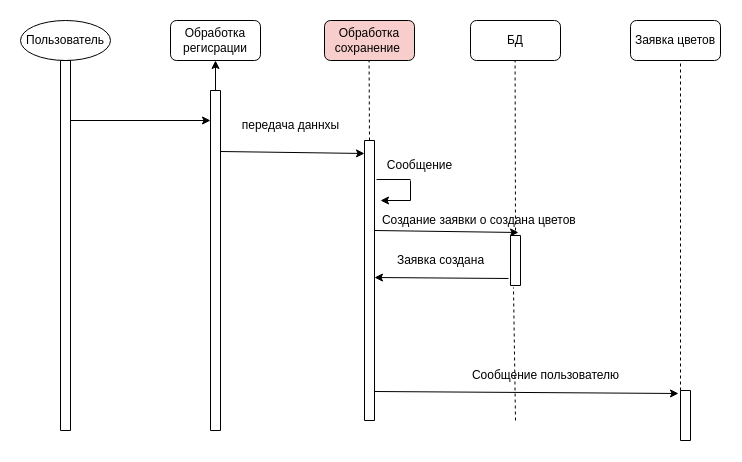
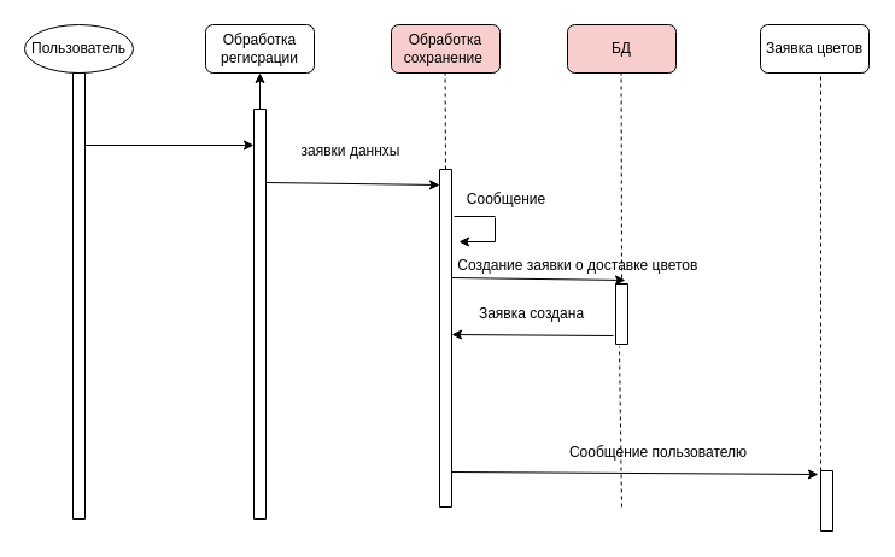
  <mxCell id="0" />
  <mxCell id="1" parent="0" />
  <mxCell id="2" value="Пользователь" style="ellipse;whiteSpace=wrap;html=1;" vertex="1" parent="1"><mxGeometry x="20" y="20" width="90" height="40" as="geometry" /></mxCell>
  <mxCell id="3" value="" style="verticalLabelPosition=bottom;verticalAlign=top;html=1;shape=mxgraph.basic.rect;fillColor2=none;strokeWidth=1;size=20;indent=5;" vertex="1" parent="1"><mxGeometry x="60" y="60" width="10" height="370" as="geometry" /></mxCell>
  <mxCell id="4" value="" style="endArrow=classic;html=1;rounded=0;" edge="1" parent="1"><mxGeometry width="50" height="50" relative="1" as="geometry"><mxPoint x="70" y="120" as="sourcePoint" /><mxPoint x="210" y="120" as="targetPoint" /></mxGeometry></mxCell>
  <mxCell id="5" value="Обработка регисрации" style="rounded=1;whiteSpace=wrap;html=1;" vertex="1" parent="1"><mxGeometry x="170" y="20" width="90" height="40" as="geometry" /></mxCell>
  <mxCell id="6" value="" style="edgeStyle=orthogonalEdgeStyle;rounded=0;orthogonalLoop=1;jettySize=auto;html=1;" edge="1" parent="1"><mxGeometry relative="1" as="geometry"><mxPoint x="215" y="90" as="sourcePoint" /><mxPoint x="215" y="60" as="targetPoint" /></mxGeometry></mxCell>
  <mxCell id="7" value="" style="verticalLabelPosition=bottom;verticalAlign=top;html=1;shape=mxgraph.basic.rect;fillColor2=none;strokeWidth=1;size=20;indent=5;" vertex="1" parent="1"><mxGeometry x="210" y="90" width="10" height="340" as="geometry" /></mxCell>
- <mxCell id="8" value="передача даннхы" style="text;html=1;align=center;verticalAlign=middle;resizable=0;points=[];autosize=1;strokeColor=none;fillColor=none;" vertex="1" parent="1"><mxGeometry x="230" y="110" width="120" height="30" as="geometry" /></mxCell>
+ <mxCell id="8" value="заявки даннхы" style="text;html=1;align=center;verticalAlign=middle;resizable=0;points=[];autosize=1;strokeColor=none;fillColor=none;" vertex="1" parent="1"><mxGeometry x="230" y="110" width="120" height="30" as="geometry" /></mxCell>
  <mxCell id="9" value="" style="endArrow=classic;html=1;rounded=0;entryX=0;entryY=0.046;entryDx=0;entryDy=0;entryPerimeter=0;" edge="1" parent="1"><mxGeometry width="50" height="50" relative="1" as="geometry"><mxPoint x="220" y="151" as="sourcePoint" /><mxPoint x="364" y="153" as="targetPoint" /></mxGeometry></mxCell>
  <mxCell id="10" value="Обработка сохранение&amp;nbsp;" style="rounded=1;whiteSpace=wrap;html=1;fillColor=#f8cecc;" vertex="1" parent="1"><mxGeometry x="324" y="20" width="90" height="40" as="geometry" /></mxCell>
  <mxCell id="11" value="" style="endArrow=none;dashed=1;html=1;rounded=0;" edge="1" parent="1"><mxGeometry width="50" height="50" relative="1" as="geometry"><mxPoint x="369" y="140" as="sourcePoint" /><mxPoint x="368.58" y="60" as="targetPoint" /></mxGeometry></mxCell>
  <mxCell id="12" value="" style="verticalLabelPosition=bottom;verticalAlign=top;html=1;shape=mxgraph.basic.rect;fillColor2=none;strokeWidth=1;size=20;indent=5;" vertex="1" parent="1"><mxGeometry x="364" y="140" width="10" height="280" as="geometry" /></mxCell>
  <mxCell id="13" value="Сообщение" style="text;html=1;align=center;verticalAlign=middle;resizable=0;points=[];autosize=1;strokeColor=none;fillColor=none;" vertex="1" parent="1"><mxGeometry x="374" y="150" width="90" height="30" as="geometry" /></mxCell>
  <mxCell id="14" value="" style="endArrow=none;html=1;rounded=0;entryX=1.2;entryY=0.139;entryDx=0;entryDy=0;entryPerimeter=0;" edge="1" parent="1"><mxGeometry width="50" height="50" relative="1" as="geometry"><mxPoint x="410" y="179" as="sourcePoint" /><mxPoint x="376" y="179" as="targetPoint" /></mxGeometry></mxCell>
  <mxCell id="15" value="" style="endArrow=none;html=1;rounded=0;" edge="1" parent="1"><mxGeometry width="50" height="50" relative="1" as="geometry"><mxPoint x="410" y="200" as="sourcePoint" /><mxPoint x="410" y="180" as="targetPoint" /></mxGeometry></mxCell>
  <mxCell id="16" value="" style="endArrow=classic;html=1;rounded=0;" edge="1" parent="1"><mxGeometry width="50" height="50" relative="1" as="geometry"><mxPoint x="410" y="200" as="sourcePoint" /><mxPoint x="380" y="200" as="targetPoint" /></mxGeometry></mxCell>
  <mxCell id="17" value="" style="endArrow=classic;html=1;rounded=0;entryX=0;entryY=0.046;entryDx=0;entryDy=0;entryPerimeter=0;" edge="1" parent="1"><mxGeometry width="50" height="50" relative="1" as="geometry"><mxPoint x="374" y="230" as="sourcePoint" /><mxPoint x="518" y="232" as="targetPoint" /></mxGeometry></mxCell>
  <mxCell id="18" value="Заявка создана" style="text;html=1;align=center;verticalAlign=middle;resizable=0;points=[];autosize=1;strokeColor=none;fillColor=none;" vertex="1" parent="1"><mxGeometry x="385" y="245" width="110" height="30" as="geometry" /></mxCell>
  <mxCell id="19" value="" style="endArrow=classic;html=1;rounded=0;entryX=1.019;entryY=0.489;entryDx=0;entryDy=0;entryPerimeter=0;exitX=-0.161;exitY=0.87;exitDx=0;exitDy=0;exitPerimeter=0;" edge="1" parent="1"><mxGeometry width="50" height="50" relative="1" as="geometry"><mxPoint x="508" y="278" as="sourcePoint" /><mxPoint x="374" y="277" as="targetPoint" /></mxGeometry></mxCell>
  <mxCell id="20" value="" style="verticalLabelPosition=bottom;verticalAlign=top;html=1;shape=mxgraph.basic.rect;fillColor2=none;strokeWidth=1;size=20;indent=5;" vertex="1" parent="1"><mxGeometry x="510" y="235" width="10" height="50" as="geometry" /></mxCell>
  <mxCell id="21" value="" style="endArrow=none;dashed=1;html=1;rounded=0;" edge="1" parent="1"><mxGeometry width="50" height="50" relative="1" as="geometry"><mxPoint x="515" y="230" as="sourcePoint" /><mxPoint x="514.58" y="60" as="targetPoint" /></mxGeometry></mxCell>
- <mxCell id="22" value="БД" style="rounded=1;whiteSpace=wrap;html=1;" vertex="1" parent="1"><mxGeometry x="470" y="20" width="90" height="40" as="geometry" /></mxCell>
+ <mxCell id="22" value="БД" style="rounded=1;whiteSpace=wrap;html=1;fillColor=#f8cecc;" vertex="1" parent="1"><mxGeometry x="470" y="20" width="90" height="40" as="geometry" /></mxCell>
  <mxCell id="23" value="" style="endArrow=none;dashed=1;html=1;rounded=0;entryX=0.336;entryY=1.042;entryDx=0;entryDy=0;entryPerimeter=0;" edge="1" parent="1"><mxGeometry width="50" height="50" relative="1" as="geometry"><mxPoint x="515" y="420" as="sourcePoint" /><mxPoint x="513" y="287" as="targetPoint" /></mxGeometry></mxCell>
  <mxCell id="24" value="Сообщение пользователю" style="text;html=1;align=center;verticalAlign=middle;resizable=0;points=[];autosize=1;strokeColor=none;fillColor=none;" vertex="1" parent="1"><mxGeometry x="460" y="360" width="170" height="30" as="geometry" /></mxCell>
  <mxCell id="25" value="" style="endArrow=classic;html=1;rounded=0;entryX=-0.155;entryY=0.065;entryDx=0;entryDy=0;entryPerimeter=0;exitX=1.045;exitY=0.897;exitDx=0;exitDy=0;exitPerimeter=0;" edge="1" parent="1"><mxGeometry width="50" height="50" relative="1" as="geometry"><mxPoint x="374" y="391" as="sourcePoint" /><mxPoint x="678" y="393" as="targetPoint" /></mxGeometry></mxCell>
  <mxCell id="26" value="Заявка цветов" style="rounded=1;whiteSpace=wrap;html=1;" vertex="1" parent="1"><mxGeometry x="630" y="20" width="90" height="40" as="geometry" /></mxCell>
  <mxCell id="27" value="" style="endArrow=none;dashed=1;html=1;rounded=0;" edge="1" parent="1"><mxGeometry width="50" height="50" relative="1" as="geometry"><mxPoint x="680" y="390" as="sourcePoint" /><mxPoint x="680" y="60" as="targetPoint" /></mxGeometry></mxCell>
  <mxCell id="28" value="" style="verticalLabelPosition=bottom;verticalAlign=top;html=1;shape=mxgraph.basic.rect;fillColor2=none;strokeWidth=1;size=20;indent=5;" vertex="1" parent="1"><mxGeometry x="680" y="390" width="10" height="50" as="geometry" /></mxCell>
- <mxCell id="29" value="Создание заявки о создана цветов&amp;nbsp;" style="text;html=1;align=center;verticalAlign=middle;resizable=0;points=[];autosize=1;strokeColor=none;fillColor=none;" vertex="1" parent="1"><mxGeometry x="365" y="205" width="230" height="30" as="geometry" /></mxCell>
+ <mxCell id="29" value="Создание заявки о доставке цветов&amp;nbsp;" style="text;html=1;align=center;verticalAlign=middle;resizable=0;points=[];autosize=1;strokeColor=none;fillColor=none;" vertex="1" parent="1"><mxGeometry x="365" y="205" width="230" height="30" as="geometry" /></mxCell>
